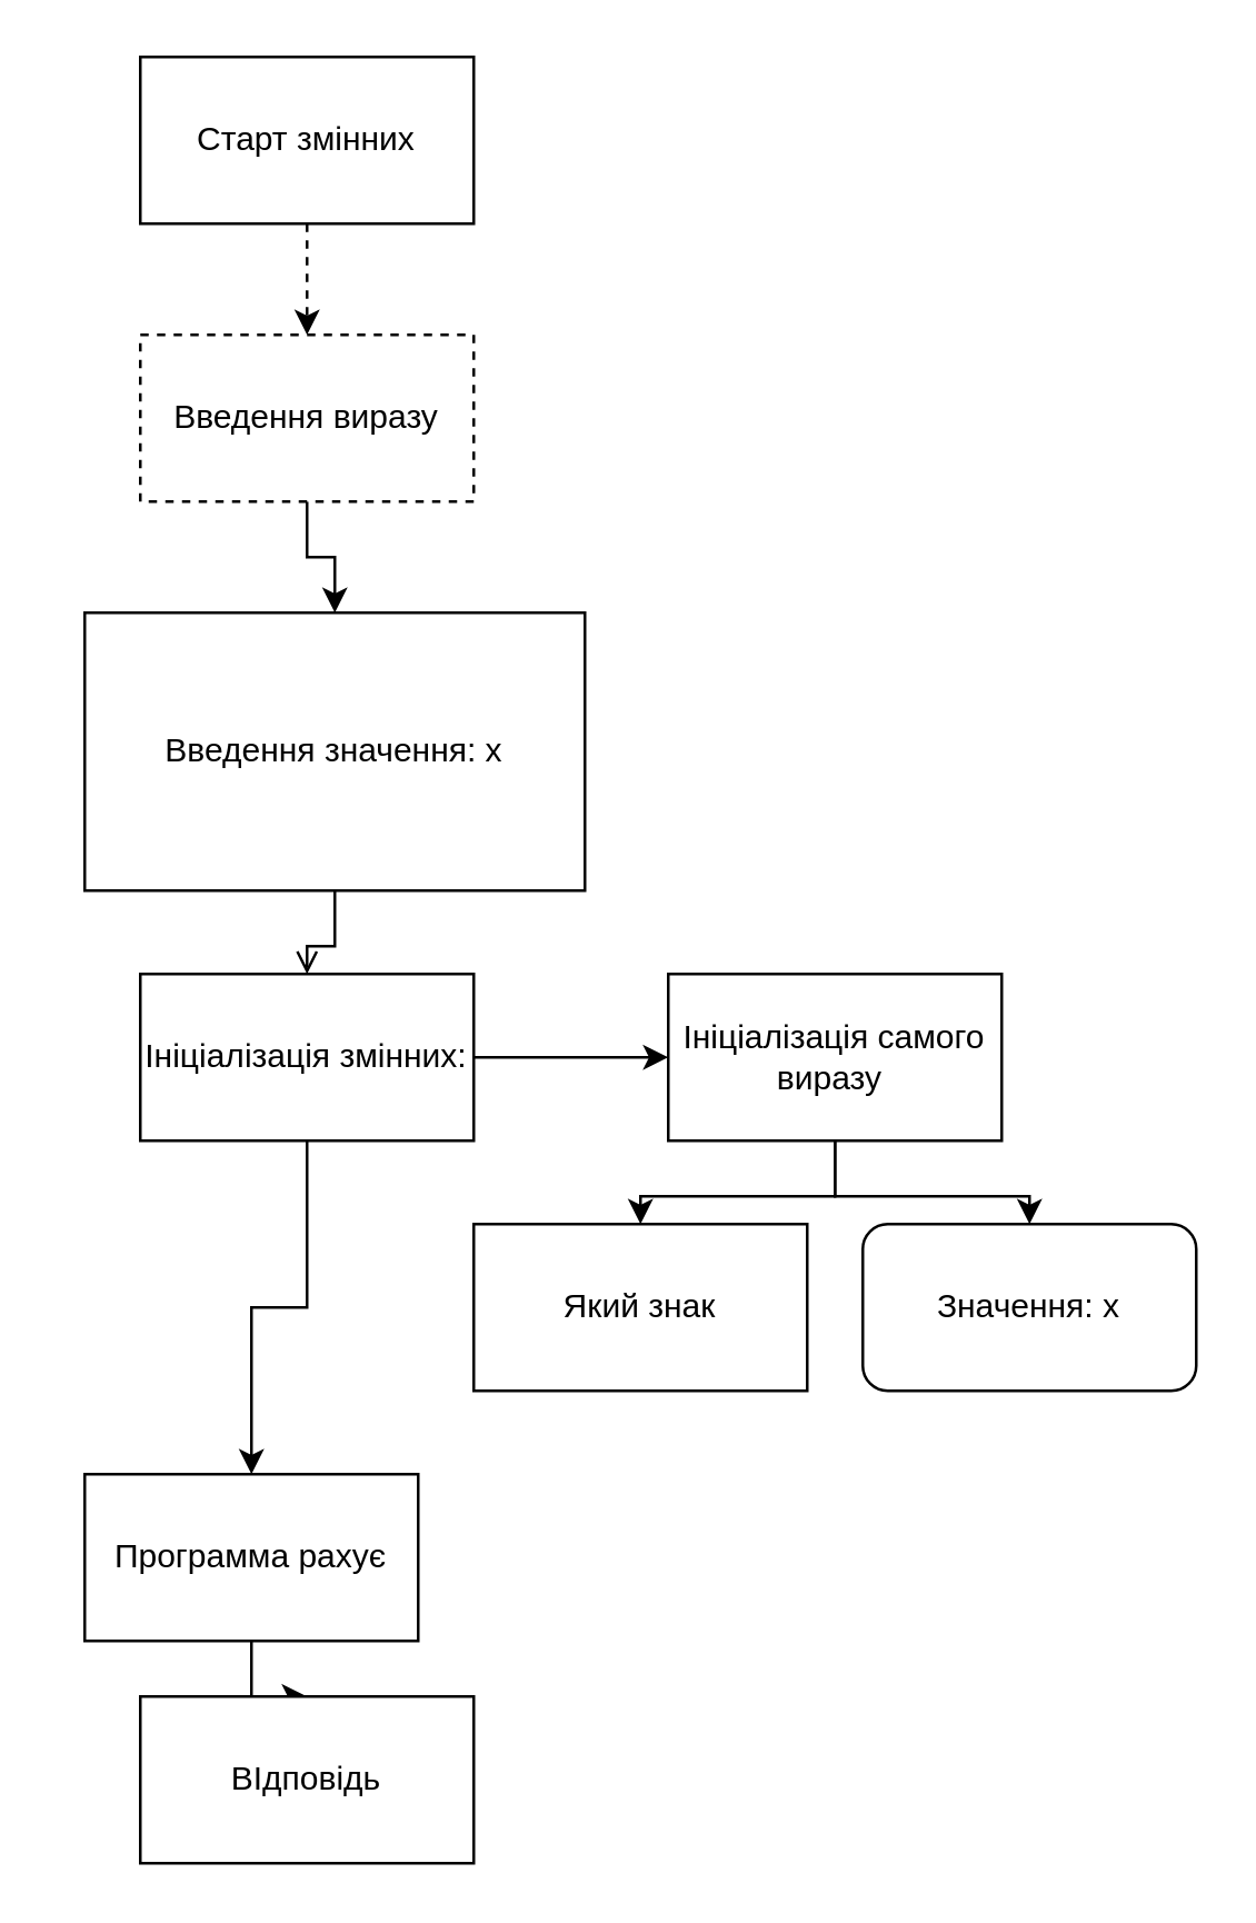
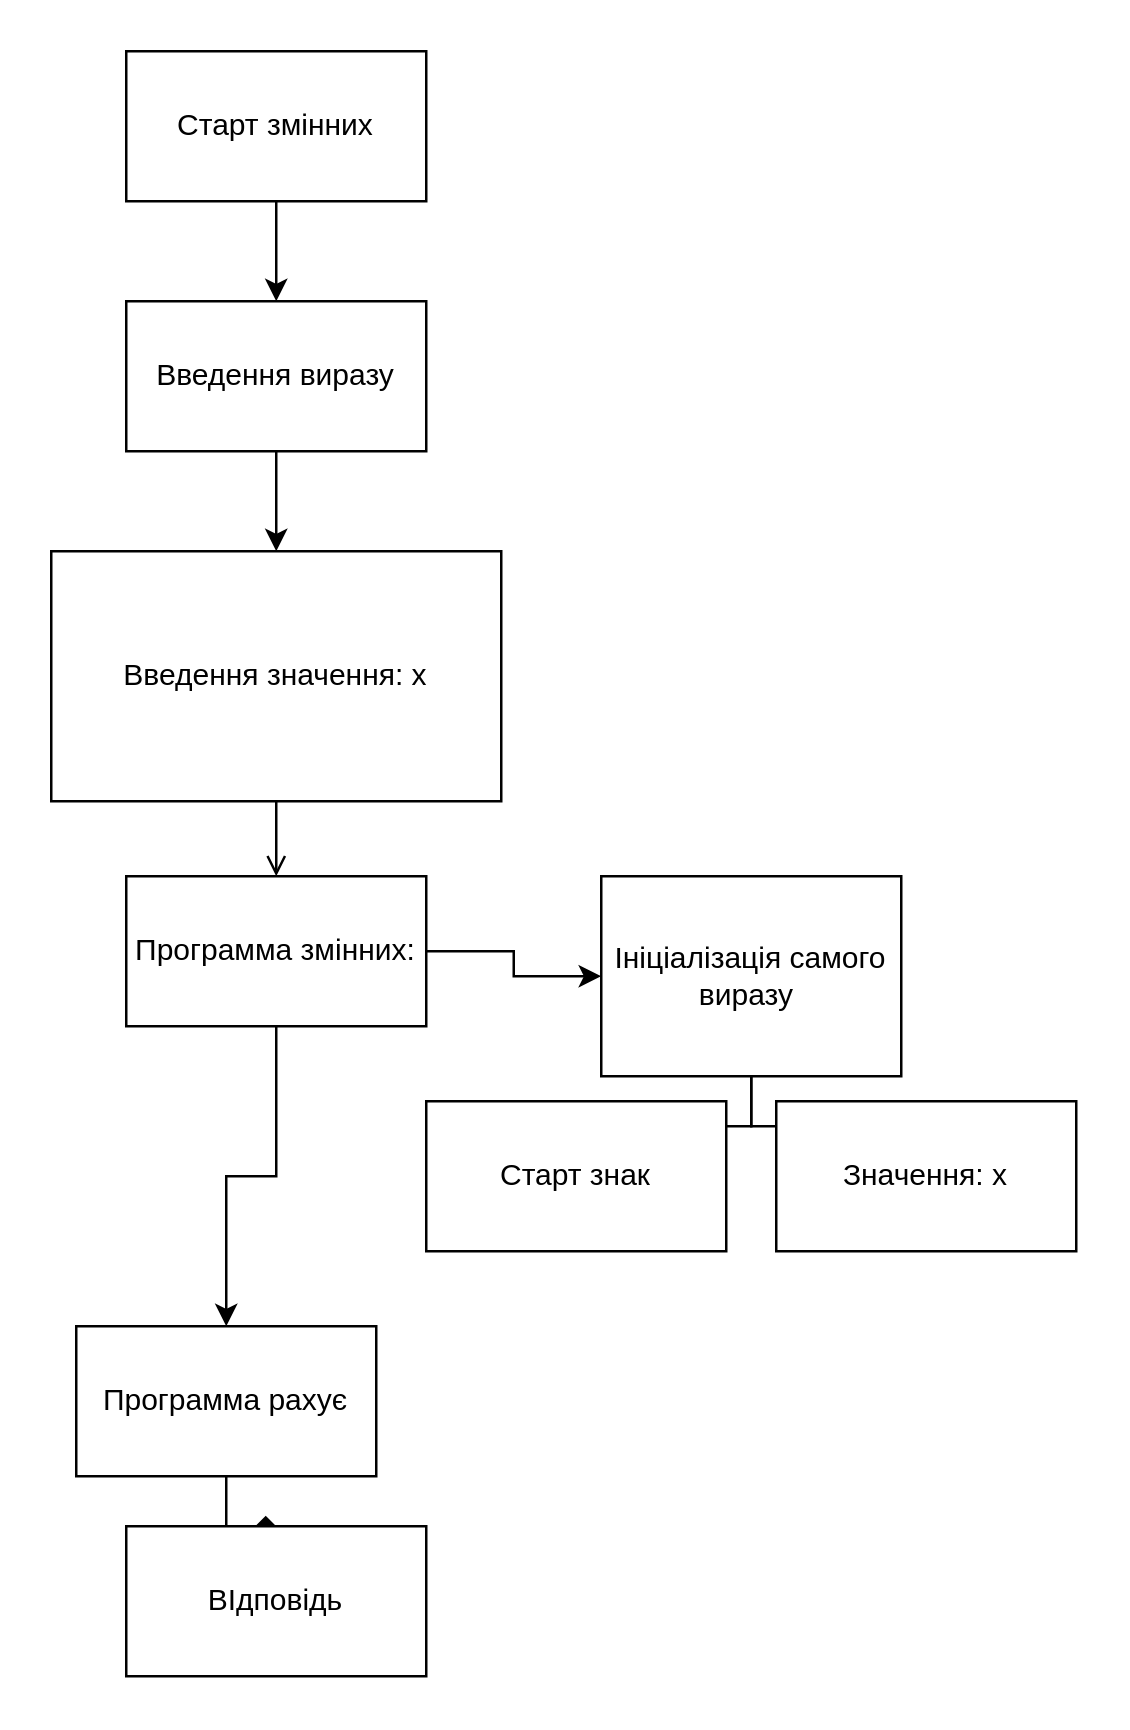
  <mxCell id="0" />
  <mxCell id="1" parent="0" />
- <mxCell id="2" style="edgeStyle=orthogonalEdgeStyle;rounded=0;orthogonalLoop=1;jettySize=auto;html=1;dashed=1;" edge="1" parent="1" source="3" target="5"><mxGeometry relative="1" as="geometry"><mxPoint x="110" y="130" as="targetPoint" /></mxGeometry></mxCell>
+ <mxCell id="2" style="edgeStyle=orthogonalEdgeStyle;rounded=0;orthogonalLoop=1;jettySize=auto;html=1;" edge="1" parent="1" source="3" target="5"><mxGeometry relative="1" as="geometry"><mxPoint x="110" y="130" as="targetPoint" /></mxGeometry></mxCell>
  <mxCell id="3" value="Старт змінних" style="rounded=0;whiteSpace=wrap;html=1;" vertex="1" parent="1"><mxGeometry x="50" y="20" width="120" height="60" as="geometry" /></mxCell>
  <mxCell id="4" style="edgeStyle=orthogonalEdgeStyle;rounded=0;orthogonalLoop=1;jettySize=auto;html=1;" edge="1" parent="1" source="5" target="7"><mxGeometry relative="1" as="geometry"><mxPoint x="110" y="250" as="targetPoint" /></mxGeometry></mxCell>
- <mxCell id="5" value="Введення виразу" style="rounded=0;whiteSpace=wrap;html=1;dashed=1;" vertex="1" parent="1"><mxGeometry x="50" y="120" width="120" height="60" as="geometry" /></mxCell>
+ <mxCell id="5" value="Введення виразу" style="rounded=0;whiteSpace=wrap;html=1;" vertex="1" parent="1"><mxGeometry x="50" y="120" width="120" height="60" as="geometry" /></mxCell>
  <mxCell id="6" style="edgeStyle=orthogonalEdgeStyle;rounded=0;orthogonalLoop=1;jettySize=auto;html=1;endArrow=open;" edge="1" parent="1" source="7" target="10"><mxGeometry relative="1" as="geometry"><mxPoint x="110" y="380" as="targetPoint" /></mxGeometry></mxCell>
- <mxCell id="7" value="Введення значення: x" style="rounded=0;whiteSpace=wrap;html=1;" vertex="1" parent="1"><mxGeometry x="30" y="220" width="180" height="100" as="geometry" /></mxCell>
+ <mxCell id="7" value="Введення значення: x" style="rounded=0;whiteSpace=wrap;html=1;" vertex="1" parent="1"><mxGeometry x="20" y="220" width="180" height="100" as="geometry" /></mxCell>
  <mxCell id="8" style="edgeStyle=orthogonalEdgeStyle;rounded=0;orthogonalLoop=1;jettySize=auto;html=1;" edge="1" parent="1" source="10" target="13"><mxGeometry relative="1" as="geometry"><mxPoint x="250" y="380" as="targetPoint" /></mxGeometry></mxCell>
  <mxCell id="9" style="edgeStyle=orthogonalEdgeStyle;rounded=0;orthogonalLoop=1;jettySize=auto;html=1;" edge="1" parent="1" source="10" target="17"><mxGeometry relative="1" as="geometry"><mxPoint x="110" y="550" as="targetPoint" /></mxGeometry></mxCell>
- <mxCell id="10" value="Ініціалізація змінних:" style="rounded=0;whiteSpace=wrap;html=1;" vertex="1" parent="1"><mxGeometry x="50" y="350" width="120" height="60" as="geometry" /></mxCell>
+ <mxCell id="10" value="Программа змінних:" style="rounded=0;whiteSpace=wrap;html=1;" vertex="1" parent="1"><mxGeometry x="50" y="350" width="120" height="60" as="geometry" /></mxCell>
  <mxCell id="11" style="edgeStyle=orthogonalEdgeStyle;rounded=0;orthogonalLoop=1;jettySize=auto;html=1;" edge="1" parent="1" source="13" target="14"><mxGeometry relative="1" as="geometry"><mxPoint x="240" y="480" as="targetPoint" /></mxGeometry></mxCell>
  <mxCell id="12" style="edgeStyle=orthogonalEdgeStyle;rounded=0;orthogonalLoop=1;jettySize=auto;html=1;" edge="1" parent="1" source="13" target="15"><mxGeometry relative="1" as="geometry"><mxPoint x="360" y="460" as="targetPoint" /></mxGeometry></mxCell>
- <mxCell id="13" value="Ініціалізація самого виразу&amp;nbsp;" style="rounded=0;whiteSpace=wrap;html=1;" vertex="1" parent="1"><mxGeometry x="240" y="350" width="120" height="60" as="geometry" /></mxCell>
- <mxCell id="14" value="Який знак" style="rounded=0;whiteSpace=wrap;html=1;" vertex="1" parent="1"><mxGeometry x="170" y="440" width="120" height="60" as="geometry" /></mxCell>
- <mxCell id="15" value="Значення: x" style="whiteSpace=wrap;html=1;rounded=1;" vertex="1" parent="1"><mxGeometry x="310" y="440" width="120" height="60" as="geometry" /></mxCell>
- <mxCell id="16" style="edgeStyle=orthogonalEdgeStyle;rounded=0;orthogonalLoop=1;jettySize=auto;html=1;" edge="1" parent="1" source="17" target="18"><mxGeometry relative="1" as="geometry"><mxPoint x="110" y="640" as="targetPoint" /></mxGeometry></mxCell>
+ <mxCell id="13" value="Ініціалізація самого виразу&amp;nbsp;" style="rounded=0;whiteSpace=wrap;html=1;" vertex="1" parent="1"><mxGeometry x="240" y="350" width="120" height="80" as="geometry" /></mxCell>
+ <mxCell id="14" value="Старт знак" style="rounded=0;whiteSpace=wrap;html=1;" vertex="1" parent="1"><mxGeometry x="170" y="440" width="120" height="60" as="geometry" /></mxCell>
+ <mxCell id="15" value="Значення: x" style="rounded=0;whiteSpace=wrap;html=1;" vertex="1" parent="1"><mxGeometry x="310" y="440" width="120" height="60" as="geometry" /></mxCell>
+ <mxCell id="16" style="edgeStyle=orthogonalEdgeStyle;rounded=0;orthogonalLoop=1;jettySize=auto;html=1;endArrow=diamond;" edge="1" parent="1" source="17" target="18"><mxGeometry relative="1" as="geometry"><mxPoint x="110" y="640" as="targetPoint" /></mxGeometry></mxCell>
  <mxCell id="17" value="Программа рахує" style="rounded=0;whiteSpace=wrap;html=1;" vertex="1" parent="1"><mxGeometry x="30" y="530" width="120" height="60" as="geometry" /></mxCell>
  <mxCell id="18" value="ВІдповідь" style="rounded=0;whiteSpace=wrap;html=1;" vertex="1" parent="1"><mxGeometry x="50" y="610" width="120" height="60" as="geometry" /></mxCell>
